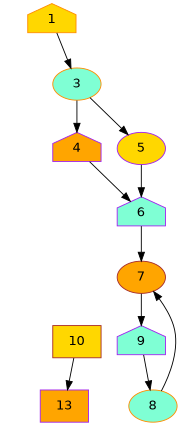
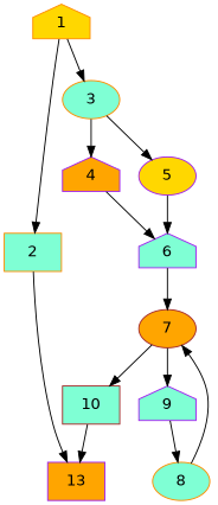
  digraph {
    fontname="DejaVu Sans"
    node [color=purple fillcolor=aquamarine fontname="DejaVu Sans" shape=house style=filled]
    edge [fontname="DejaVu Sans"]
    1 [color=darkorange fillcolor=gold]
+   2 [color=darkorange shape=box]
    3 [color=darkorange shape=ellipse]
    n4 [fillcolor=orange label=13 shape=box]
    4 [fillcolor=orange]
    5 [fillcolor=gold shape=ellipse]
    6
    7 [color=brown fillcolor=orange shape=ellipse]
    9
-   10 [color=brown fillcolor=gold shape=box]
+   10 [color=brown shape=box]
    8 [color=darkorange shape=ellipse]
+   1 -> 2
    1 -> 3
+   2 -> n4
    3 -> 4
    3 -> 5
    4 -> 6
    5 -> 6
    6 -> 7
    7 -> 9
+   7 -> 10
    9 -> 8
    10 -> n4
    8 -> 7
  }
